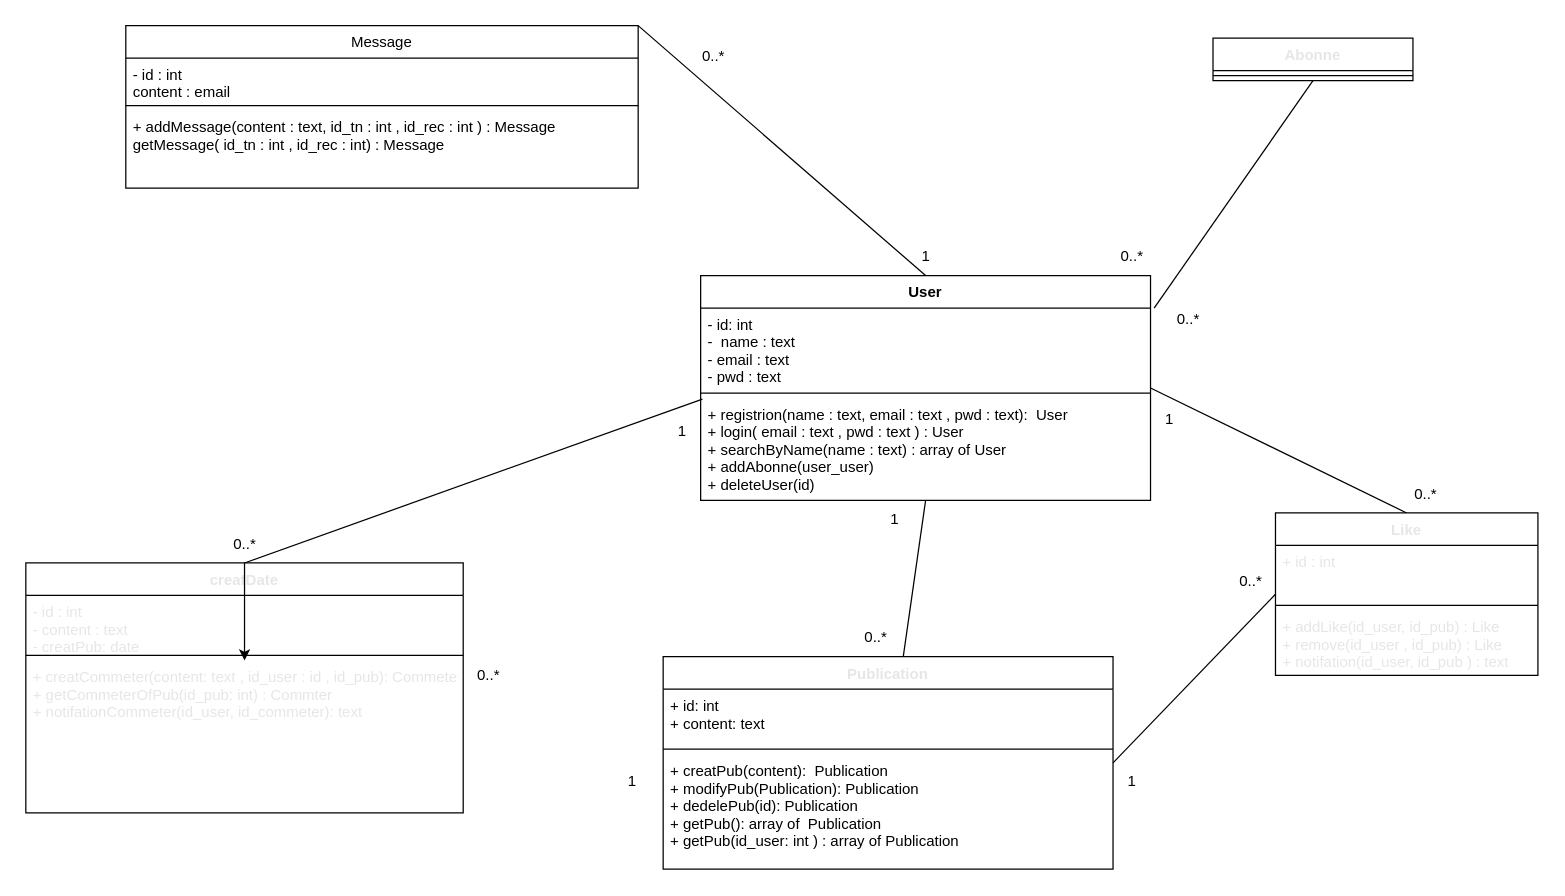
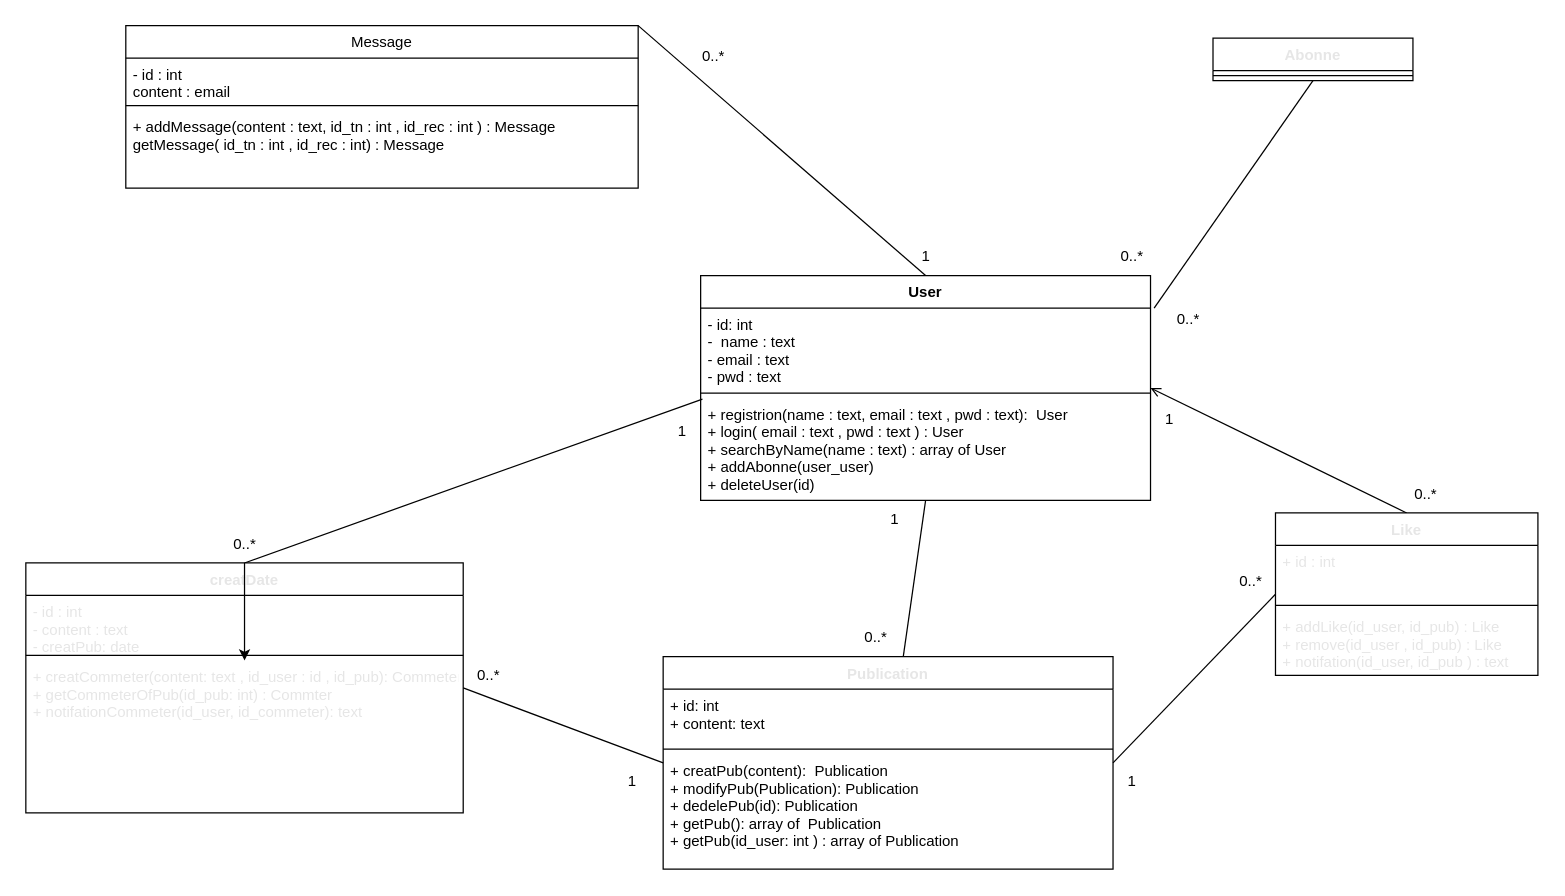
  <mxCell id="0" />
  <mxCell id="1" parent="0" />
  <mxCell id="2" style="edgeStyle=orthogonalEdgeStyle;shape=link;html=1;exitX=1;exitY=1;exitDx=0;exitDy=0;entryX=0;entryY=0;entryDx=0;entryDy=0;strokeColor=none;" parent="1" edge="1"><mxGeometry relative="1" as="geometry"><mxPoint x="370" y="179" as="sourcePoint" /><mxPoint x="460" y="229" as="targetPoint" /></mxGeometry></mxCell>
  <mxCell id="3" style="edgeStyle=none;rounded=1;html=1;exitX=0.5;exitY=1;exitDx=0;exitDy=0;fontColor=#e6e6e6;endArrow=none;endFill=0;" parent="1" source="4" target="14" edge="1"><mxGeometry relative="1" as="geometry" /></mxCell>
  <mxCell id="4" value="User" style="swimlane;fontStyle=1;align=center;verticalAlign=top;childLayout=stackLayout;horizontal=1;startSize=26;horizontalStack=0;resizeParent=1;resizeParentMax=0;resizeLast=0;collapsible=1;marginBottom=0;" parent="1" vertex="1"><mxGeometry x="560" y="220" width="360" height="180" as="geometry"><mxRectangle x="380" y="140" width="70" height="30" as="alternateBounds" /></mxGeometry></mxCell>
  <mxCell id="5" value="- id: int&#10;-  name : text&#10;- email : text &#10;- pwd : text" style="text;strokeColor=none;fillColor=none;align=left;verticalAlign=top;spacingLeft=4;spacingRight=4;overflow=hidden;rotatable=0;points=[[0,0.5],[1,0.5]];portConstraint=eastwest;" parent="4" vertex="1"><mxGeometry y="26" width="360" height="64" as="geometry" /></mxCell>
  <mxCell id="6" value="" style="line;strokeWidth=1;fillColor=none;align=left;verticalAlign=middle;spacingTop=-1;spacingLeft=3;spacingRight=3;rotatable=0;labelPosition=right;points=[];portConstraint=eastwest;strokeColor=inherit;" parent="4" vertex="1"><mxGeometry y="90" width="360" height="8" as="geometry" /></mxCell>
  <mxCell id="7" value="+ registrion(name : text, email : text , pwd : text):  User&#10;+ login( email : text , pwd : text ) : User &#10;+ searchByName(name : text) : array of User&#10;+ addAbonne(user_user) &#10;+ deleteUser(id)" style="text;strokeColor=none;fillColor=none;align=left;verticalAlign=top;spacingLeft=4;spacingRight=4;overflow=hidden;rotatable=0;points=[[0,0.5],[1,0.5]];portConstraint=eastwest;" parent="4" vertex="1"><mxGeometry y="98" width="360" height="82" as="geometry" /></mxCell>
  <mxCell id="8" value="Message" style="swimlane;fontStyle=0;align=center;verticalAlign=top;childLayout=stackLayout;horizontal=1;startSize=26;horizontalStack=0;resizeParent=1;resizeParentMax=0;resizeLast=0;collapsible=1;marginBottom=0;" parent="1" vertex="1"><mxGeometry x="100" y="20" width="410" height="130" as="geometry"><mxRectangle x="-130" y="-40" width="90" height="30" as="alternateBounds" /></mxGeometry></mxCell>
  <mxCell id="9" value="- id : int&#10;content : email &#10;" style="text;strokeColor=none;fillColor=none;align=left;verticalAlign=top;spacingLeft=4;spacingRight=4;overflow=hidden;rotatable=0;points=[[0,0.5],[1,0.5]];portConstraint=eastwest;" parent="8" vertex="1"><mxGeometry y="26" width="410" height="34" as="geometry" /></mxCell>
  <mxCell id="10" value="" style="line;strokeWidth=1;fillColor=none;align=left;verticalAlign=middle;spacingTop=-1;spacingLeft=3;spacingRight=3;rotatable=0;labelPosition=right;points=[];portConstraint=eastwest;strokeColor=inherit;" parent="8" vertex="1"><mxGeometry y="60" width="410" height="8" as="geometry" /></mxCell>
  <mxCell id="11" value="+ addMessage(content : text, id_tn : int , id_rec : int ) : Message&#10;getMessage( id_tn : int , id_rec : int) : Message" style="text;strokeColor=none;fillColor=none;align=left;verticalAlign=top;spacingLeft=4;spacingRight=4;overflow=hidden;rotatable=0;points=[[0,0.5],[1,0.5]];portConstraint=eastwest;" parent="8" vertex="1"><mxGeometry y="68" width="410" height="62" as="geometry" /></mxCell>
  <mxCell id="12" style="edgeStyle=none;html=1;entryX=1;entryY=0;entryDx=0;entryDy=0;endArrow=none;endFill=0;rounded=1;exitX=0.5;exitY=0;exitDx=0;exitDy=0;" parent="1" source="4" target="8" edge="1"><mxGeometry relative="1" as="geometry"><mxPoint x="630" y="205" as="sourcePoint" /></mxGeometry></mxCell>
  <mxCell id="13" style="edgeStyle=none;rounded=1;html=1;exitX=1;exitY=0.5;exitDx=0;exitDy=0;entryX=0;entryY=0.5;entryDx=0;entryDy=0;fontColor=#e6e6e6;endArrow=none;endFill=0;" parent="1" source="14" target="19" edge="1"><mxGeometry relative="1" as="geometry" /></mxCell>
  <mxCell id="14" value="Publication" style="swimlane;fontStyle=1;align=center;verticalAlign=top;childLayout=stackLayout;horizontal=1;startSize=26;horizontalStack=0;resizeParent=1;resizeParentMax=0;resizeLast=0;collapsible=1;marginBottom=0;fontColor=#e6e6e6;" parent="1" vertex="1"><mxGeometry x="530" y="525" width="360" height="170" as="geometry"><mxRectangle x="310" y="260" width="110" height="30" as="alternateBounds" /></mxGeometry></mxCell>
  <mxCell id="15" value="+ id: int&#10;+ content: text&#10;" style="text;strokeColor=none;fillColor=none;align=left;verticalAlign=top;spacingLeft=4;spacingRight=4;overflow=hidden;rotatable=0;points=[[0,0.5],[1,0.5]];portConstraint=eastwest;" parent="14" vertex="1"><mxGeometry y="26" width="360" height="44" as="geometry" /></mxCell>
  <mxCell id="16" value="" style="line;strokeWidth=1;fillColor=none;align=left;verticalAlign=middle;spacingTop=-1;spacingLeft=3;spacingRight=3;rotatable=0;labelPosition=right;points=[];portConstraint=eastwest;strokeColor=inherit;" parent="14" vertex="1"><mxGeometry y="70" width="360" height="8" as="geometry" /></mxCell>
  <mxCell id="17" value="+ creatPub(content):  Publication&#10;+ modifyPub(Publication): Publication&#10;+ dedelePub(id): Publication&#10;+ getPub(): array of  Publication&#10;+ getPub(id_user: int ) : array of Publication&#10;&#10;" style="text;strokeColor=none;fillColor=none;align=left;verticalAlign=top;spacingLeft=4;spacingRight=4;overflow=hidden;rotatable=0;points=[[0,0.5],[1,0.5]];portConstraint=eastwest;" parent="14" vertex="1"><mxGeometry y="78" width="360" height="92" as="geometry" /></mxCell>
- <mxCell id="18" style="edgeStyle=none;rounded=1;html=1;exitX=0.5;exitY=0;exitDx=0;exitDy=0;entryX=1;entryY=0.5;entryDx=0;entryDy=0;fontColor=#e6e6e6;endArrow=none;endFill=0;" parent="1" source="19" target="4" edge="1"><mxGeometry relative="1" as="geometry" /></mxCell>
+ <mxCell id="18" style="edgeStyle=none;rounded=1;html=1;exitX=0.5;exitY=0;exitDx=0;exitDy=0;entryX=1;entryY=0.5;entryDx=0;entryDy=0;fontColor=#e6e6e6;endArrow=open;endFill=0;" parent="1" source="19" target="4" edge="1"><mxGeometry relative="1" as="geometry" /></mxCell>
  <mxCell id="19" value="Like" style="swimlane;fontStyle=1;align=center;verticalAlign=top;childLayout=stackLayout;horizontal=1;startSize=26;horizontalStack=0;resizeParent=1;resizeParentMax=0;resizeLast=0;collapsible=1;marginBottom=0;fontColor=#e6e6e6;" parent="1" vertex="1"><mxGeometry x="1020" y="410" width="210" height="130" as="geometry"><mxRectangle x="565" y="210" width="60" height="30" as="alternateBounds" /></mxGeometry></mxCell>
  <mxCell id="20" value="+ id : int&#10;&#10;" style="text;strokeColor=none;fillColor=none;align=left;verticalAlign=top;spacingLeft=4;spacingRight=4;overflow=hidden;rotatable=0;points=[[0,0.5],[1,0.5]];portConstraint=eastwest;fontColor=#e6e6e6;" parent="19" vertex="1"><mxGeometry y="26" width="210" height="44" as="geometry" /></mxCell>
  <mxCell id="21" value="" style="line;strokeWidth=1;fillColor=none;align=left;verticalAlign=middle;spacingTop=-1;spacingLeft=3;spacingRight=3;rotatable=0;labelPosition=right;points=[];portConstraint=eastwest;strokeColor=inherit;fontColor=#e6e6e6;" parent="19" vertex="1"><mxGeometry y="70" width="210" height="8" as="geometry" /></mxCell>
  <mxCell id="22" value="+ addLike(id_user, id_pub) : Like&#10;+ remove(id_user , id_pub) : Like&#10;+ notifation(id_user, id_pub ) : text " style="text;strokeColor=none;fillColor=none;align=left;verticalAlign=top;spacingLeft=4;spacingRight=4;overflow=hidden;rotatable=0;points=[[0,0.5],[1,0.5]];portConstraint=eastwest;fontColor=#e6e6e6;" parent="19" vertex="1"><mxGeometry y="78" width="210" height="52" as="geometry" /></mxCell>
  <mxCell id="23" style="edgeStyle=none;rounded=1;html=1;exitX=0.5;exitY=0;exitDx=0;exitDy=0;entryX=0.004;entryY=0.01;entryDx=0;entryDy=0;fontColor=#e6e6e6;endArrow=none;endFill=0;entryPerimeter=0;" parent="1" source="25" target="7" edge="1"><mxGeometry relative="1" as="geometry" /></mxCell>
+ <mxCell id="24" style="edgeStyle=none;rounded=1;html=1;exitX=1;exitY=0.5;exitDx=0;exitDy=0;entryX=0;entryY=0.5;entryDx=0;entryDy=0;fontColor=#e6e6e6;endArrow=none;endFill=0;" parent="1" source="25" target="14" edge="1"><mxGeometry relative="1" as="geometry" /></mxCell>
  <mxCell id="25" value="creatDate" style="swimlane;fontStyle=1;align=center;verticalAlign=top;childLayout=stackLayout;horizontal=1;startSize=26;horizontalStack=0;resizeParent=1;resizeParentMax=0;resizeLast=0;collapsible=1;marginBottom=0;fontColor=#e6e6e6;" parent="1" vertex="1"><mxGeometry x="20" y="450" width="350" height="200" as="geometry"><mxRectangle y="340" width="100" height="30" as="alternateBounds" /></mxGeometry></mxCell>
  <mxCell id="26" value="- id : int&#10;- content : text&#10;- creatPub: date" style="text;strokeColor=none;fillColor=none;align=left;verticalAlign=top;spacingLeft=4;spacingRight=4;overflow=hidden;rotatable=0;points=[[0,0.5],[1,0.5]];portConstraint=eastwest;fontColor=#e6e6e6;" parent="25" vertex="1"><mxGeometry y="26" width="350" height="44" as="geometry" /></mxCell>
  <mxCell id="27" value="" style="line;strokeWidth=1;fillColor=none;align=left;verticalAlign=middle;spacingTop=-1;spacingLeft=3;spacingRight=3;rotatable=0;labelPosition=right;points=[];portConstraint=eastwest;strokeColor=inherit;fontColor=#e6e6e6;" parent="25" vertex="1"><mxGeometry y="70" width="350" height="8" as="geometry" /></mxCell>
  <mxCell id="28" value="+ creatCommeter(content: text , id_user : id , id_pub): Commeter&#10;+ getCommeterOfPub(id_pub: int) : Commter&#10;+ notifationCommeter(id_user, id_commeter): text" style="text;strokeColor=none;fillColor=none;align=left;verticalAlign=top;spacingLeft=4;spacingRight=4;overflow=hidden;rotatable=0;points=[[0,0.5],[1,0.5]];portConstraint=eastwest;fontColor=#e6e6e6;" parent="25" vertex="1"><mxGeometry y="78" width="350" height="122" as="geometry" /></mxCell>
  <mxCell id="29" value="Abonne" style="swimlane;fontStyle=1;align=center;verticalAlign=top;childLayout=stackLayout;horizontal=1;startSize=26;horizontalStack=0;resizeParent=1;resizeParentMax=0;resizeLast=0;collapsible=1;marginBottom=0;fontColor=#e6e6e6;" parent="1" vertex="1"><mxGeometry x="970" y="30" width="160" height="34" as="geometry"><mxRectangle x="740" y="-30" width="90" height="30" as="alternateBounds" /></mxGeometry></mxCell>
  <mxCell id="30" value="" style="line;strokeWidth=1;fillColor=none;align=left;verticalAlign=middle;spacingTop=-1;spacingLeft=3;spacingRight=3;rotatable=0;labelPosition=right;points=[];portConstraint=eastwest;strokeColor=inherit;fontColor=#e6e6e6;" parent="29" vertex="1"><mxGeometry y="26" width="160" height="8" as="geometry" /></mxCell>
  <mxCell id="31" value="1" style="text;html=1;align=center;verticalAlign=middle;resizable=0;points=[];autosize=1;strokeColor=none;fillColor=none;" parent="1" vertex="1"><mxGeometry x="530" y="330" width="30" height="30" as="geometry" /></mxCell>
  <mxCell id="32" value="1" style="text;html=1;align=center;verticalAlign=middle;resizable=0;points=[];autosize=1;strokeColor=none;fillColor=none;" parent="1" vertex="1"><mxGeometry x="700" y="400" width="30" height="30" as="geometry" /></mxCell>
  <mxCell id="33" value="1" style="text;html=1;align=center;verticalAlign=middle;resizable=0;points=[];autosize=1;strokeColor=none;fillColor=none;" parent="1" vertex="1"><mxGeometry x="920" y="320" width="30" height="30" as="geometry" /></mxCell>
  <mxCell id="34" value="0..*" style="text;html=1;align=center;verticalAlign=middle;resizable=0;points=[];autosize=1;strokeColor=none;fillColor=none;" parent="1" vertex="1"><mxGeometry x="885" y="190" width="40" height="30" as="geometry" /></mxCell>
  <mxCell id="35" value="1" style="text;html=1;align=center;verticalAlign=middle;resizable=0;points=[];autosize=1;strokeColor=none;fillColor=none;" parent="1" vertex="1"><mxGeometry x="725" y="190" width="30" height="30" as="geometry" /></mxCell>
  <mxCell id="36" value="1" style="text;html=1;align=center;verticalAlign=middle;resizable=0;points=[];autosize=1;strokeColor=none;fillColor=none;" parent="1" vertex="1"><mxGeometry x="890" y="610" width="30" height="30" as="geometry" /></mxCell>
  <mxCell id="37" value="1" style="text;html=1;align=center;verticalAlign=middle;resizable=0;points=[];autosize=1;strokeColor=none;fillColor=none;" parent="1" vertex="1"><mxGeometry x="490" y="610" width="30" height="30" as="geometry" /></mxCell>
  <mxCell id="38" value="0..*" style="text;html=1;align=center;verticalAlign=middle;resizable=0;points=[];autosize=1;strokeColor=none;fillColor=none;" parent="1" vertex="1"><mxGeometry x="370" y="525" width="40" height="30" as="geometry" /></mxCell>
  <mxCell id="39" value="" style="edgeStyle=none;html=1;" edge="1" parent="1" source="40" target="28"><mxGeometry relative="1" as="geometry" /></mxCell>
  <mxCell id="40" value="0..*" style="text;html=1;align=center;verticalAlign=middle;resizable=0;points=[];autosize=1;strokeColor=none;fillColor=none;" parent="1" vertex="1"><mxGeometry x="175" y="420" width="40" height="30" as="geometry" /></mxCell>
  <mxCell id="41" value="0..*" style="text;html=1;align=center;verticalAlign=middle;resizable=0;points=[];autosize=1;strokeColor=none;fillColor=none;" parent="1" vertex="1"><mxGeometry x="550" y="30" width="40" height="30" as="geometry" /></mxCell>
  <mxCell id="42" value="0..*" style="text;html=1;align=center;verticalAlign=middle;resizable=0;points=[];autosize=1;strokeColor=none;fillColor=none;" parent="1" vertex="1"><mxGeometry x="1120" y="380" width="40" height="30" as="geometry" /></mxCell>
  <mxCell id="43" value="0..*" style="text;html=1;align=center;verticalAlign=middle;resizable=0;points=[];autosize=1;strokeColor=none;fillColor=none;" parent="1" vertex="1"><mxGeometry x="980" y="450" width="40" height="30" as="geometry" /></mxCell>
  <mxCell id="44" value="0..*" style="text;html=1;align=center;verticalAlign=middle;resizable=0;points=[];autosize=1;strokeColor=none;fillColor=none;" parent="1" vertex="1"><mxGeometry x="680" y="495" width="40" height="30" as="geometry" /></mxCell>
  <mxCell id="45" style="edgeStyle=none;rounded=1;html=1;entryX=1.008;entryY=0.001;entryDx=0;entryDy=0;fontColor=#e6e6e6;endArrow=none;endFill=0;entryPerimeter=0;exitX=0.5;exitY=1;exitDx=0;exitDy=0;" parent="1" source="29" target="5" edge="1"><mxGeometry relative="1" as="geometry"><mxPoint x="1046.64" y="93.536" as="sourcePoint" /><mxPoint x="930" y="230" as="targetPoint" /></mxGeometry></mxCell>
  <mxCell id="46" value="0..*" style="text;html=1;align=center;verticalAlign=middle;resizable=0;points=[];autosize=1;strokeColor=none;fillColor=none;" parent="1" vertex="1"><mxGeometry x="930" y="240" width="40" height="30" as="geometry" /></mxCell>
